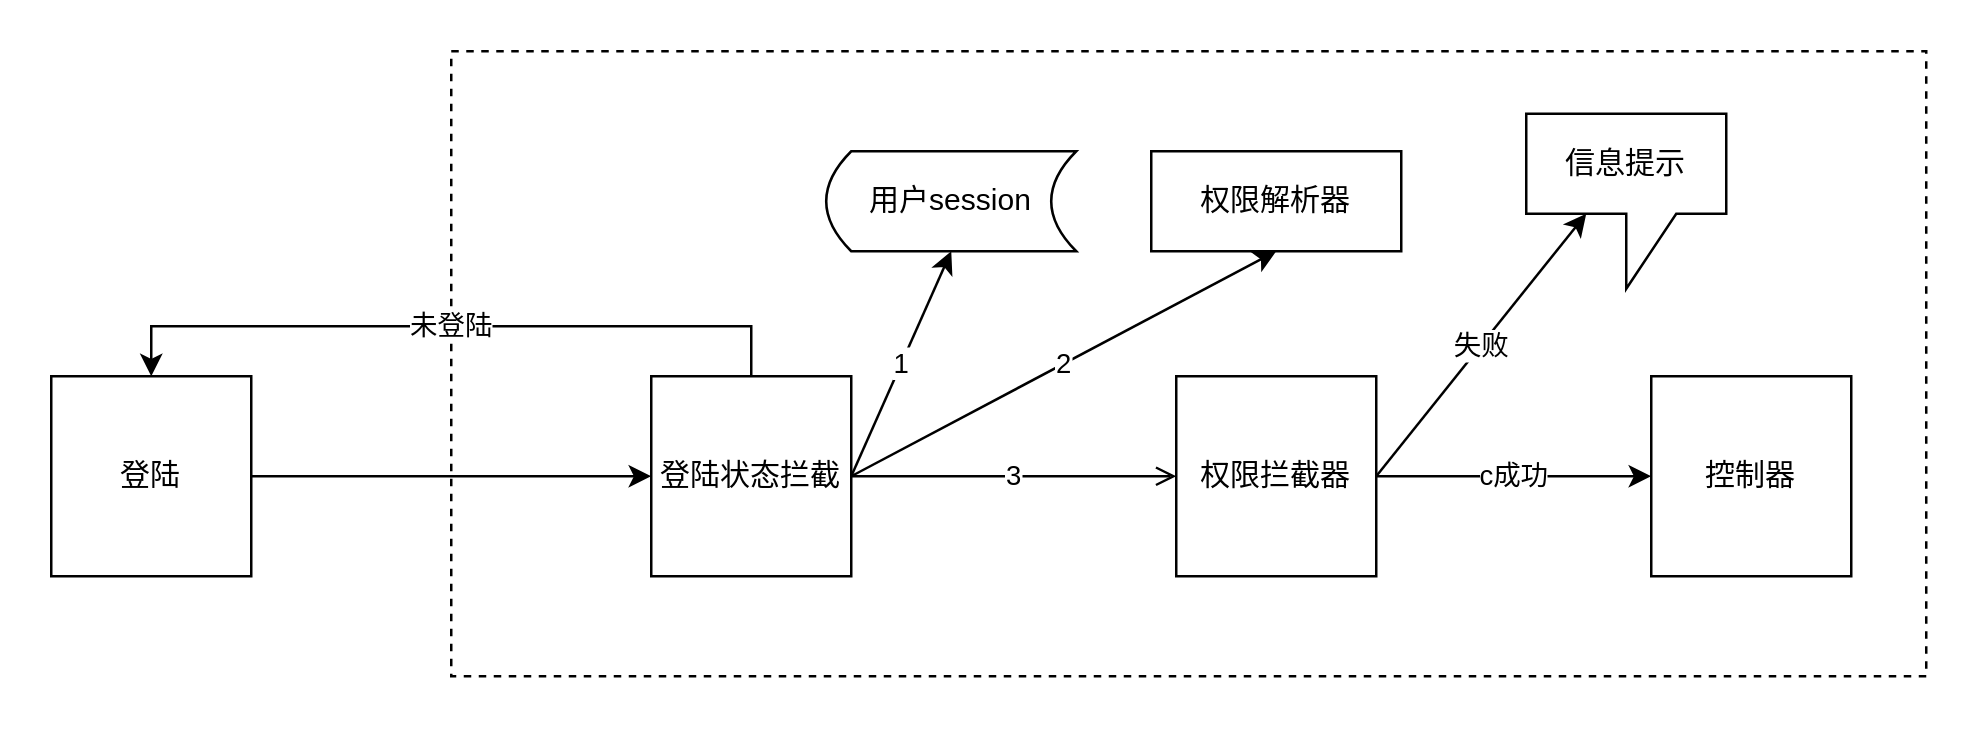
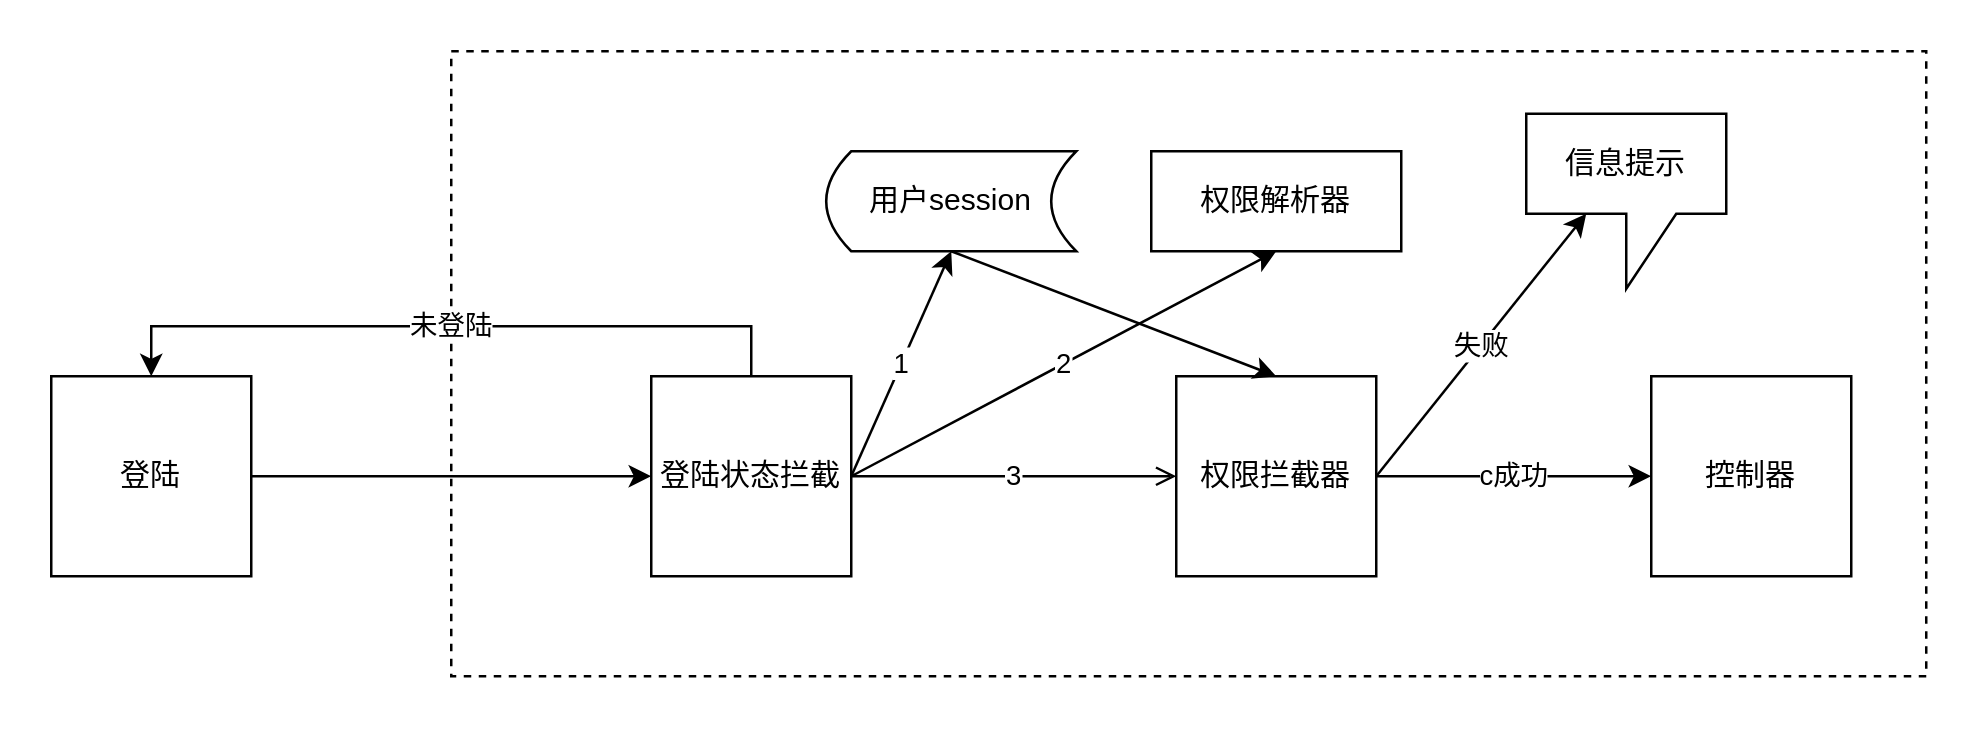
  <mxCell id="0" />
  <mxCell id="1" parent="0" />
  <mxCell id="2" value="" style="rounded=0;whiteSpace=wrap;html=1;dashed=1;" vertex="1" parent="1"><mxGeometry x="180" y="20" width="590" height="250" as="geometry" /></mxCell>
  <mxCell id="3" style="edgeStyle=orthogonalEdgeStyle;rounded=0;orthogonalLoop=1;jettySize=auto;html=1;entryX=0;entryY=0.5;entryDx=0;entryDy=0;" edge="1" parent="1" source="4" target="9"><mxGeometry relative="1" as="geometry" /></mxCell>
  <mxCell id="4" value="登陆" style="whiteSpace=wrap;html=1;aspect=fixed;" vertex="1" parent="1"><mxGeometry x="20" y="150" width="80" height="80" as="geometry" /></mxCell>
  <mxCell id="5" value="3" style="edgeStyle=orthogonalEdgeStyle;rounded=0;orthogonalLoop=1;jettySize=auto;html=1;entryX=0;entryY=0.5;entryDx=0;entryDy=0;endArrow=open;" edge="1" parent="1" source="9" target="12"><mxGeometry relative="1" as="geometry" /></mxCell>
  <mxCell id="6" value="未登陆" style="edgeStyle=orthogonalEdgeStyle;rounded=0;orthogonalLoop=1;jettySize=auto;html=1;exitX=0.5;exitY=0;exitDx=0;exitDy=0;entryX=0.5;entryY=0;entryDx=0;entryDy=0;" edge="1" parent="1" source="9" target="4"><mxGeometry relative="1" as="geometry" /></mxCell>
  <mxCell id="7" value="1" style="edgeStyle=none;rounded=0;orthogonalLoop=1;jettySize=auto;html=1;exitX=1;exitY=0.5;exitDx=0;exitDy=0;entryX=0.5;entryY=1;entryDx=0;entryDy=0;" edge="1" parent="1" source="9" target="15"><mxGeometry relative="1" as="geometry" /></mxCell>
  <mxCell id="8" value="2" style="edgeStyle=none;rounded=0;orthogonalLoop=1;jettySize=auto;html=1;exitX=1;exitY=0.5;exitDx=0;exitDy=0;entryX=0.5;entryY=1;entryDx=0;entryDy=0;" edge="1" parent="1" source="9" target="13"><mxGeometry relative="1" as="geometry" /></mxCell>
  <mxCell id="9" value="登陆状态拦截" style="whiteSpace=wrap;html=1;aspect=fixed;" vertex="1" parent="1"><mxGeometry x="260" y="150" width="80" height="80" as="geometry" /></mxCell>
  <mxCell id="10" value="c成功" style="edgeStyle=none;rounded=0;orthogonalLoop=1;jettySize=auto;html=1;exitX=1;exitY=0.5;exitDx=0;exitDy=0;entryX=0;entryY=0.5;entryDx=0;entryDy=0;" edge="1" parent="1" source="12" target="16"><mxGeometry relative="1" as="geometry" /></mxCell>
  <mxCell id="11" value="失败" style="edgeStyle=none;rounded=0;orthogonalLoop=1;jettySize=auto;html=1;exitX=1;exitY=0.5;exitDx=0;exitDy=0;" edge="1" parent="1" source="12" target="17"><mxGeometry relative="1" as="geometry" /></mxCell>
  <mxCell id="12" value="权限拦截器" style="whiteSpace=wrap;html=1;aspect=fixed;" vertex="1" parent="1"><mxGeometry x="470" y="150" width="80" height="80" as="geometry" /></mxCell>
  <mxCell id="13" value="权限解析器" style="rounded=0;whiteSpace=wrap;html=1;" vertex="1" parent="1"><mxGeometry x="460" y="60" width="100" height="40" as="geometry" /></mxCell>
+ <mxCell id="14" style="edgeStyle=none;rounded=0;orthogonalLoop=1;jettySize=auto;html=1;exitX=0.5;exitY=1;exitDx=0;exitDy=0;entryX=0.5;entryY=0;entryDx=0;entryDy=0;" edge="1" parent="1" source="15" target="12"><mxGeometry relative="1" as="geometry" /></mxCell>
  <mxCell id="15" value="用户session" style="shape=dataStorage;whiteSpace=wrap;html=1;" vertex="1" parent="1"><mxGeometry x="330" y="60" width="100" height="40" as="geometry" /></mxCell>
  <mxCell id="16" value="控制器" style="whiteSpace=wrap;html=1;aspect=fixed;" vertex="1" parent="1"><mxGeometry x="660" y="150" width="80" height="80" as="geometry" /></mxCell>
  <mxCell id="17" value="信息提示" style="shape=callout;whiteSpace=wrap;html=1;perimeter=calloutPerimeter;" vertex="1" parent="1"><mxGeometry x="610" y="45" width="80" height="70" as="geometry" /></mxCell>
